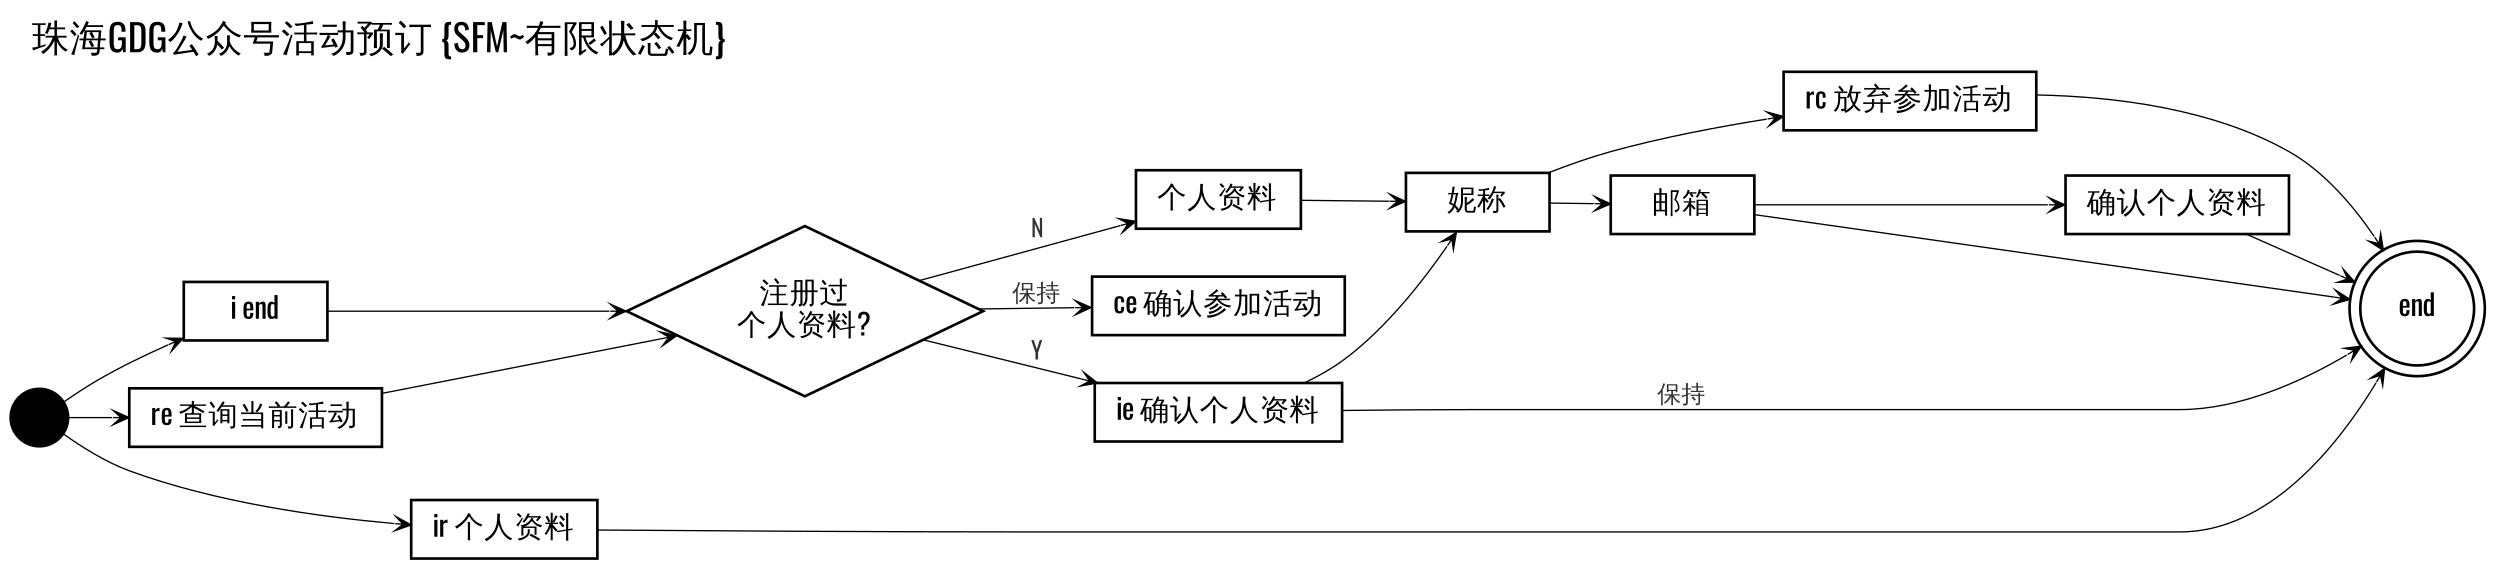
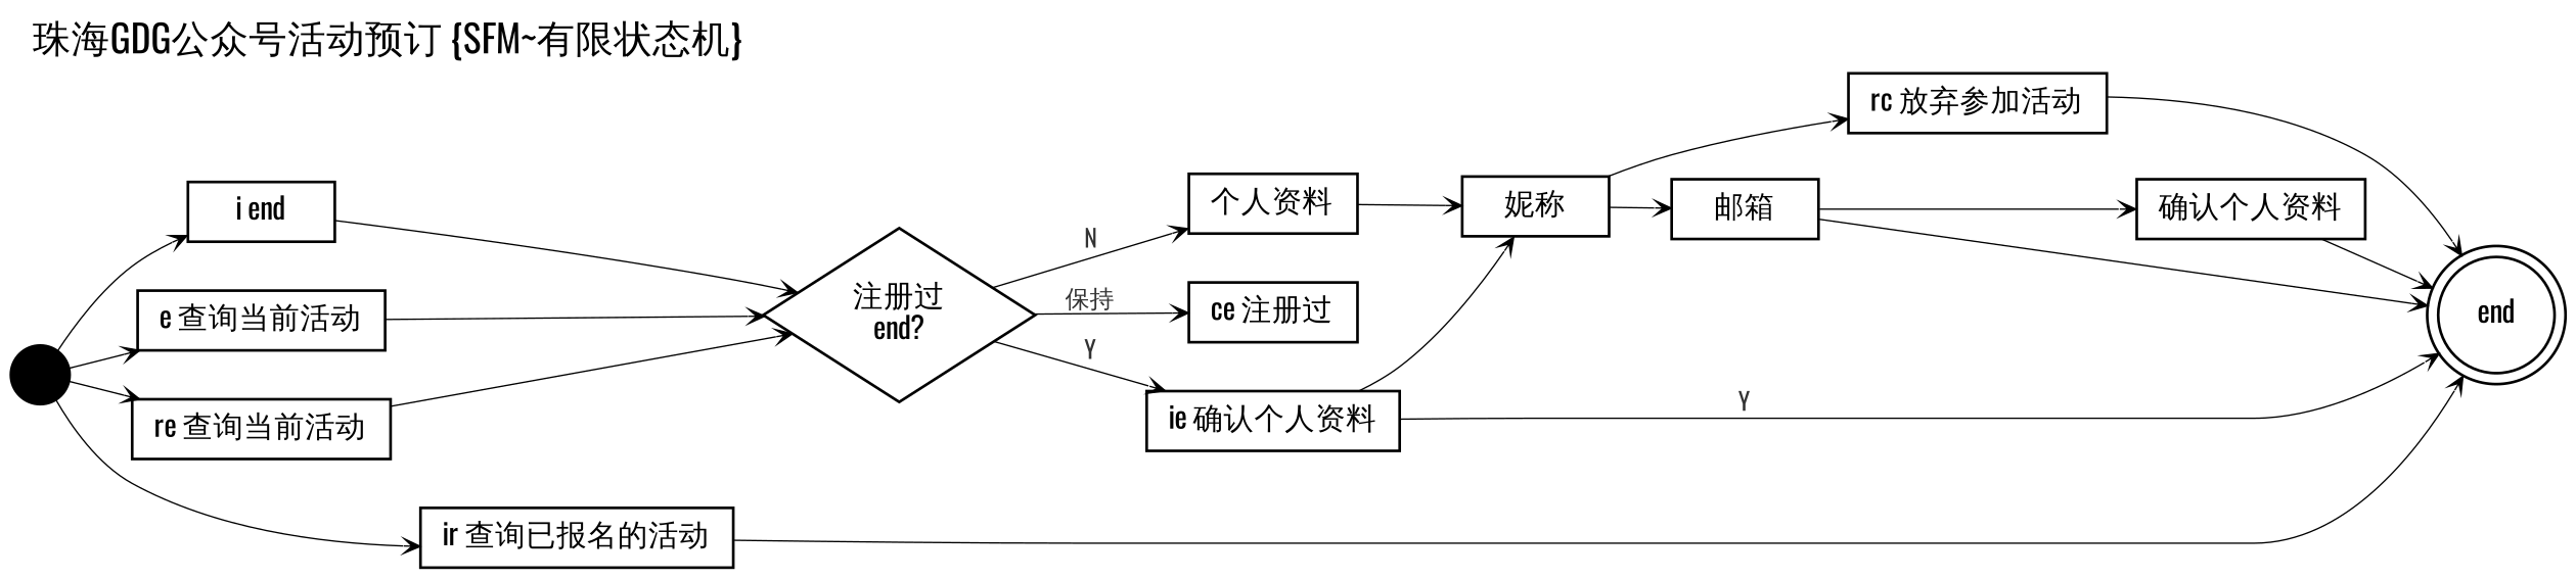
  digraph {
    fontname=Oswald
    fontsize=14.0
    label="珠海GDG公众号活动预订 {SFM~有限状态机}"
    labeljust=l
    labelloc=t
    rankdir=LR
    ranksep=0.3
    node [fontname=Oswald fontsize=11.0 shape=box]
    edge [arrowhead=vee arrowsize=0.6 arrowtail=none fontcolor="#333333" fontname=Oswald fontsize=9.0 style="setlinewidth(0.5)"]
    n1 [height=0.3 label="流程开始/结束" shape=point]
+   n2 [height=0.3 label="e 查询当前活动"]
    n3 [height=0.3 label="re 查询当前活动"]
-   n4 [height=0.3 label="ir 个人资料"]
+   n4 [height=0.3 label="ir 查询已报名的活动"]
    n5 [height=0.3 label="i end"]
-   n6 [height=0.3 label="注册过\n个人资料?" shape=diamond]
+   n6 [height=0.3 label="注册过\nend?" shape=diamond]
    end [fillcolor=red height=0.3 shape=doublecircle]
-   n8 [height=0.3 label="ce 确认参加活动"]
+   n8 [height=0.3 label="ce 注册过"]
    n9 [height=0.3 label="ie 确认个人资料"]
    n10 [height=0.3 label="个人资料"]
    n11 [height=0.3 label="rc 放弃参加活动"]
    n12 [height=0.3 label="妮称"]
    n13 [height=0.3 label="邮箱"]
    n14 [height=0.3 label="确认个人资料"]
+   n1 -> n2
    n1 -> n3
    n1 -> n4
    n1 -> n5
+   n2 -> n6
    n3 -> n6
    n4 -> end
    n5 -> n6
    n6 -> n8 [label="保持"]
    n6 -> n9 [label=Y]
    n6 -> n10 [label=N]
-   n9 -> end [label="保持"]
+   n9 -> end [label=Y]
    n9 -> n12
    n10 -> n12
    n11 -> end
    n12 -> n11
    n12 -> n13
    n13 -> end
    n13 -> n14
    n14 -> end
  }
